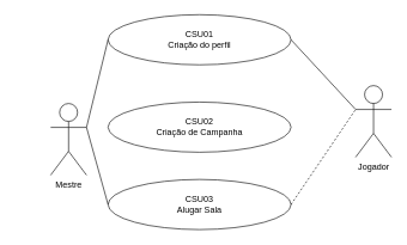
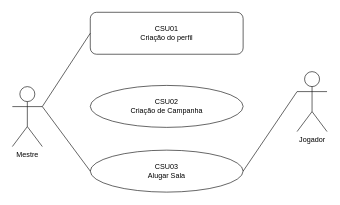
  <mxCell id="0" />
  <mxCell id="1" parent="0" />
- <mxCell id="2" value="Mestre" style="shape=umlActor;verticalLabelPosition=bottom;verticalAlign=top;html=1;outlineConnect=0;" parent="1" vertex="1"><mxGeometry x="70" y="144" width="50" height="100" as="geometry" /></mxCell>
+ <mxCell id="2" value="Mestre" style="shape=umlActor;verticalLabelPosition=bottom;verticalAlign=top;html=1;outlineConnect=0;" parent="1" vertex="1"><mxGeometry x="20" y="144" width="50" height="100" as="geometry" /></mxCell>
  <mxCell id="3" value="CSU02&lt;br&gt;Criação de Campanha" style="ellipse;whiteSpace=wrap;html=1;" parent="1" vertex="1"><mxGeometry x="150" y="142" width="255" height="70" as="geometry" /></mxCell>
  <mxCell id="4" value="Jogador" style="shape=umlActor;verticalLabelPosition=bottom;verticalAlign=top;html=1;outlineConnect=0;" parent="1" vertex="1"><mxGeometry x="495" y="119" width="50" height="100" as="geometry" /></mxCell>
- <mxCell id="5" value="CSU01&lt;br&gt;Criação do perfil" style="ellipse;whiteSpace=wrap;html=1;" parent="1" vertex="1"><mxGeometry x="150" y="20" width="255" height="70" as="geometry" /></mxCell>
- <mxCell id="6" value="" style="endArrow=none;html=1;rounded=0;exitX=1;exitY=0.5;exitDx=0;exitDy=0;entryX=0;entryY=0.333;entryDx=0;entryDy=0;entryPerimeter=0;" parent="1" source="5" target="4" edge="1"><mxGeometry width="50" height="50" relative="1" as="geometry"><mxPoint x="405" y="19" as="sourcePoint" /><mxPoint x="400" y="100" as="targetPoint" /></mxGeometry></mxCell>
+ <mxCell id="5" value="CSU01&lt;br&gt;Criação do perfil" style="whiteSpace=wrap;html=1;rounded=1;" parent="1" vertex="1"><mxGeometry x="150" y="20" width="255" height="70" as="geometry" /></mxCell>
  <mxCell id="7" value="" style="endArrow=none;html=1;rounded=0;entryX=0;entryY=0.5;entryDx=0;entryDy=0;exitX=1;exitY=0.333;exitDx=0;exitDy=0;exitPerimeter=0;" parent="1" source="2" target="5" edge="1"><mxGeometry width="50" height="50" relative="1" as="geometry"><mxPoint x="350" y="150" as="sourcePoint" /><mxPoint x="400" y="100" as="targetPoint" /></mxGeometry></mxCell>
  <mxCell id="8" value="CSU03&lt;br&gt;Alugar Sala" style="ellipse;whiteSpace=wrap;html=1;" parent="1" vertex="1"><mxGeometry x="150" y="250" width="255" height="70" as="geometry" /></mxCell>
- <mxCell id="9" value="" style="endArrow=none;html=1;rounded=0;entryX=0;entryY=0.333;entryDx=0;entryDy=0;entryPerimeter=0;exitX=1;exitY=0.5;exitDx=0;exitDy=0;dashed=1;" parent="1" source="8" target="4" edge="1"><mxGeometry width="50" height="50" relative="1" as="geometry"><mxPoint x="350" y="230" as="sourcePoint" /><mxPoint x="400" y="180" as="targetPoint" /></mxGeometry></mxCell>
+ <mxCell id="9" value="" style="endArrow=none;html=1;rounded=0;entryX=0;entryY=0.333;entryDx=0;entryDy=0;entryPerimeter=0;exitX=1;exitY=0.5;exitDx=0;exitDy=0;" parent="1" source="8" target="4" edge="1"><mxGeometry width="50" height="50" relative="1" as="geometry"><mxPoint x="350" y="230" as="sourcePoint" /><mxPoint x="400" y="180" as="targetPoint" /></mxGeometry></mxCell>
  <mxCell id="10" value="" style="endArrow=none;html=1;rounded=0;entryX=1;entryY=0.333;entryDx=0;entryDy=0;entryPerimeter=0;exitX=0;exitY=0.5;exitDx=0;exitDy=0;" parent="1" source="8" target="2" edge="1"><mxGeometry width="50" height="50" relative="1" as="geometry"><mxPoint x="415" y="505" as="sourcePoint" /><mxPoint x="510" y="187" as="targetPoint" /></mxGeometry></mxCell>
